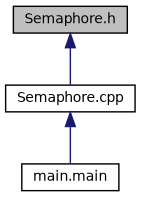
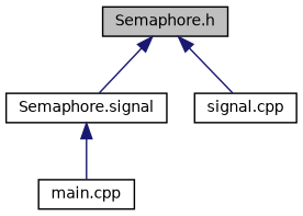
  digraph {
    node [color=black fillcolor=white fontname=Helvetica fontsize=10 shape=record style=filled]
    edge [color=midnightblue dir=back fontname=Helvetica fontsize=10 labelfontname=Helvetica labelfontsize=10 style=solid]
    n1 [fillcolor=grey75 fontcolor=black height=0.2 label="Semaphore.h" width=0.4]
-   n2 [height=0.2 label="Semaphore.cpp" width=0.4]
-   n4 [height=0.2 label="main.main" width=0.4]
+   n2 [height=0.2 label="Semaphore.signal" width=0.4]
+   n3 [height=0.2 label="signal.cpp" width=0.4]
+   n4 [height=0.2 label="main.cpp" width=0.4]
    n1 -> n2
+   n1 -> n3
    n2 -> n4
  }
